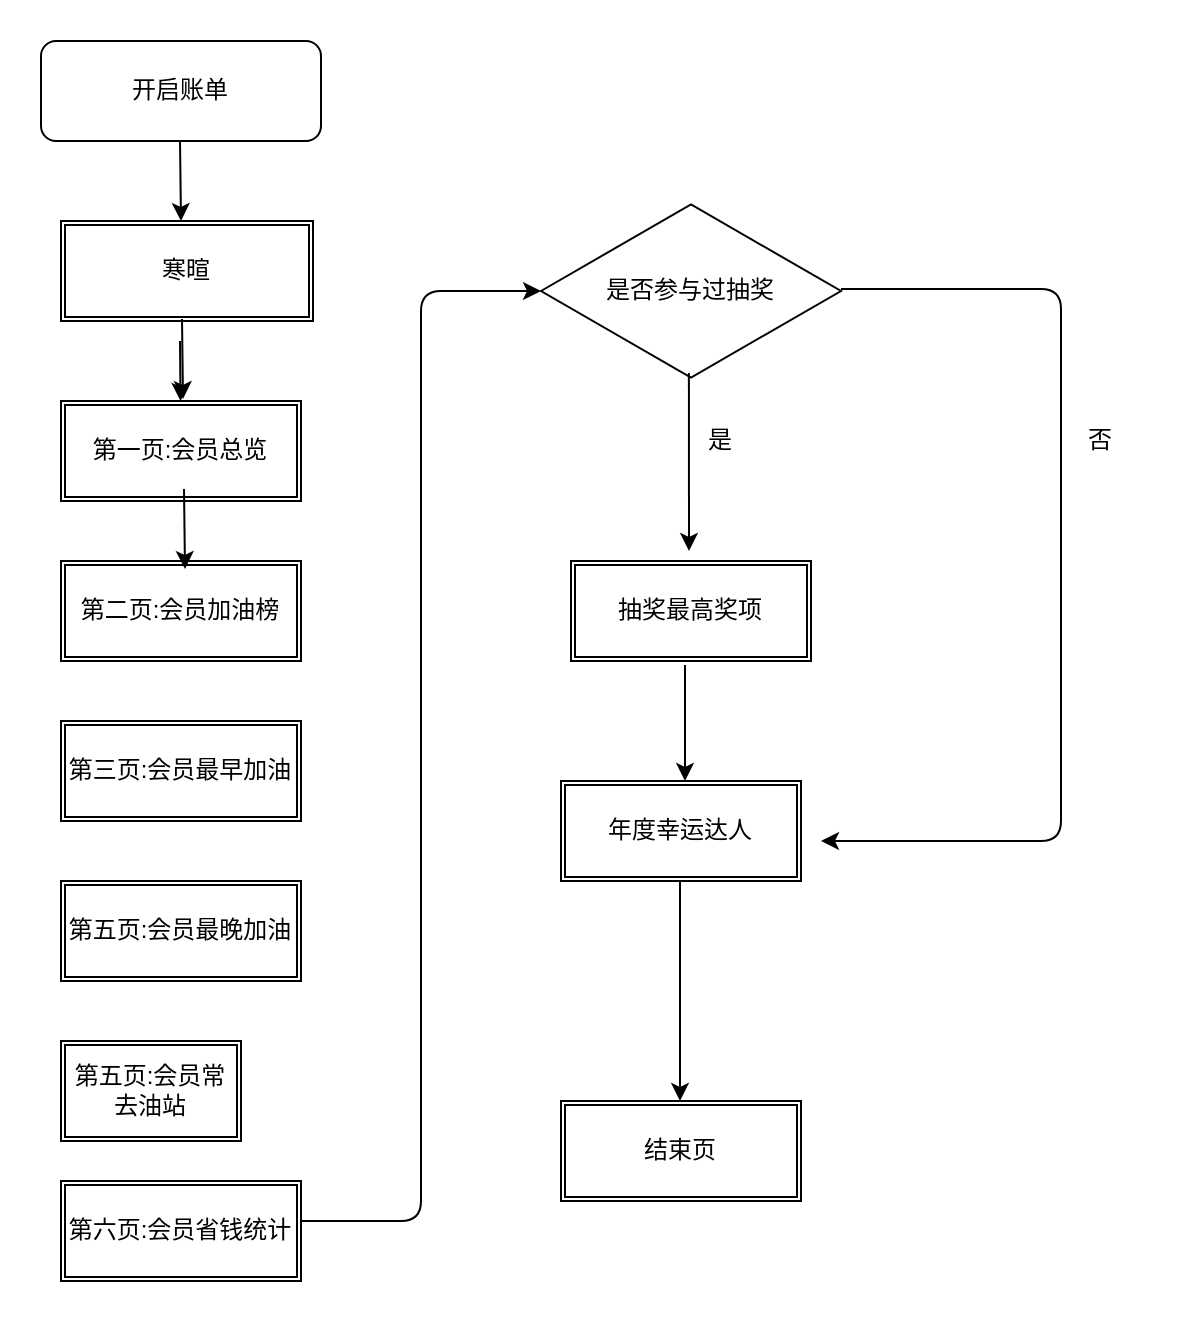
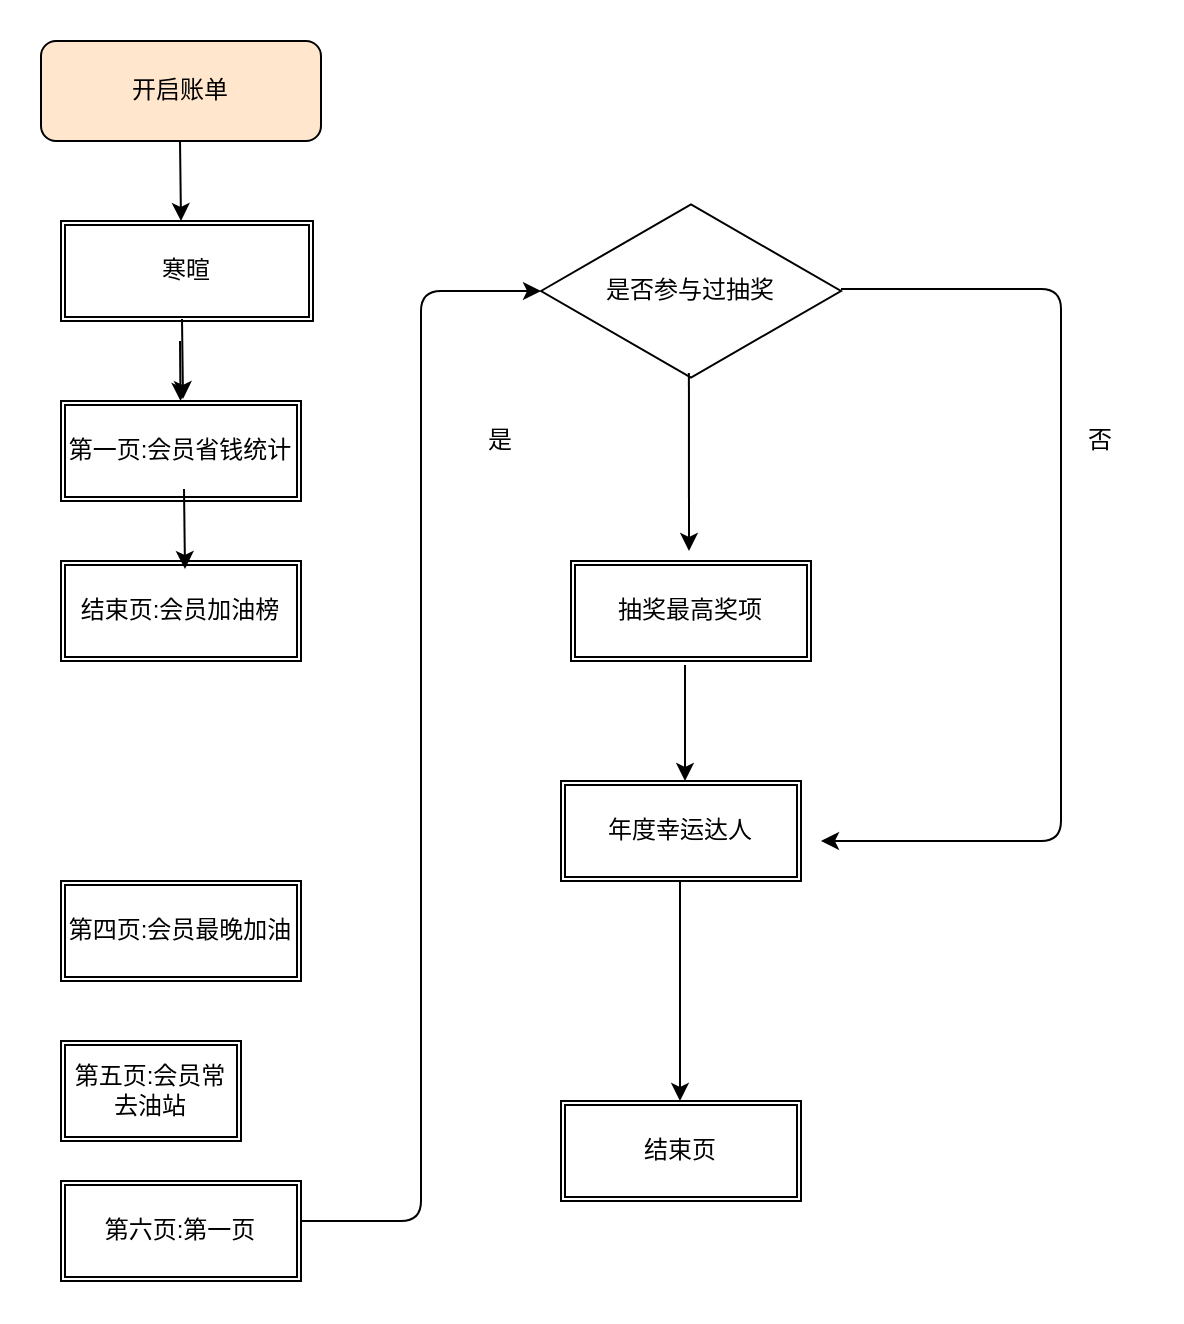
  <mxCell id="0" />
  <mxCell id="1" parent="0" />
- <mxCell id="2" value="开启账单" style="rounded=1;whiteSpace=wrap;html=1;" vertex="1" parent="1"><mxGeometry x="20" y="20" width="140" height="50" as="geometry" /></mxCell>
+ <mxCell id="2" value="开启账单" style="rounded=1;whiteSpace=wrap;html=1;fillColor=#ffe6cc;" vertex="1" parent="1"><mxGeometry x="20" y="20" width="140" height="50" as="geometry" /></mxCell>
  <mxCell id="3" value="寒暄" style="shape=ext;double=1;rounded=0;whiteSpace=wrap;html=1;" vertex="1" parent="1"><mxGeometry x="30" y="110" width="126" height="50" as="geometry" /></mxCell>
- <mxCell id="4" value="第一页:会员总览" style="shape=ext;double=1;rounded=0;whiteSpace=wrap;html=1;" vertex="1" parent="1"><mxGeometry x="30" y="200" width="120" height="50" as="geometry" /></mxCell>
- <mxCell id="5" value="第二页:会员加油榜" style="shape=ext;double=1;rounded=0;whiteSpace=wrap;html=1;" vertex="1" parent="1"><mxGeometry x="30" y="280" width="120" height="50" as="geometry" /></mxCell>
- <mxCell id="6" value="第三页:会员最早加油" style="shape=ext;double=1;rounded=0;whiteSpace=wrap;html=1;" vertex="1" parent="1"><mxGeometry x="30" y="360" width="120" height="50" as="geometry" /></mxCell>
- <mxCell id="7" value="第五页:会员最晚加油" style="shape=ext;double=1;rounded=0;whiteSpace=wrap;html=1;" vertex="1" parent="1"><mxGeometry x="30" y="440" width="120" height="50" as="geometry" /></mxCell>
+ <mxCell id="4" value="第一页:会员省钱统计" style="shape=ext;double=1;rounded=0;whiteSpace=wrap;html=1;" vertex="1" parent="1"><mxGeometry x="30" y="200" width="120" height="50" as="geometry" /></mxCell>
+ <mxCell id="5" value="结束页:会员加油榜" style="shape=ext;double=1;rounded=0;whiteSpace=wrap;html=1;" vertex="1" parent="1"><mxGeometry x="30" y="280" width="120" height="50" as="geometry" /></mxCell>
+ <mxCell id="7" value="第四页:会员最晚加油" style="shape=ext;double=1;rounded=0;whiteSpace=wrap;html=1;" vertex="1" parent="1"><mxGeometry x="30" y="440" width="120" height="50" as="geometry" /></mxCell>
  <mxCell id="8" value="第五页:会员常去油站" style="shape=ext;double=1;rounded=0;whiteSpace=wrap;html=1;" vertex="1" parent="1"><mxGeometry x="30" y="520" width="90" height="50" as="geometry" /></mxCell>
- <mxCell id="9" value="第六页:会员省钱统计" style="shape=ext;double=1;rounded=0;whiteSpace=wrap;html=1;" vertex="1" parent="1"><mxGeometry x="30" y="590" width="120" height="50" as="geometry" /></mxCell>
+ <mxCell id="9" value="第六页:第一页" style="shape=ext;double=1;rounded=0;whiteSpace=wrap;html=1;" vertex="1" parent="1"><mxGeometry x="30" y="590" width="120" height="50" as="geometry" /></mxCell>
  <mxCell id="10" value="是否参与过抽奖" style="html=1;whiteSpace=wrap;aspect=fixed;shape=isoRectangle;" vertex="1" parent="1"><mxGeometry x="270" y="100" width="150" height="90" as="geometry" /></mxCell>
  <mxCell id="11" value="" style="edgeStyle=elbowEdgeStyle;elbow=horizontal;endArrow=classic;html=1;" edge="1" parent="1" target="10"><mxGeometry width="50" height="50" relative="1" as="geometry"><mxPoint x="150" y="610" as="sourcePoint" /><mxPoint x="200" y="560" as="targetPoint" /></mxGeometry></mxCell>
  <mxCell id="12" value="" style="endArrow=classic;html=1;exitX=0.493;exitY=1.011;exitDx=0;exitDy=0;exitPerimeter=0;" edge="1" parent="1"><mxGeometry width="50" height="50" relative="1" as="geometry"><mxPoint x="343.95" y="185.99" as="sourcePoint" /><mxPoint x="344" y="275" as="targetPoint" /></mxGeometry></mxCell>
- <mxCell id="13" value="是" style="text;html=1;strokeColor=none;fillColor=none;align=center;verticalAlign=middle;whiteSpace=wrap;rounded=0;" vertex="1" parent="1"><mxGeometry x="340" y="210" width="40" height="20" as="geometry" /></mxCell>
+ <mxCell id="13" value="是" style="text;html=1;strokeColor=none;fillColor=none;align=center;verticalAlign=middle;whiteSpace=wrap;rounded=0;" vertex="1" parent="1"><mxGeometry x="230" y="210" width="40" height="20" as="geometry" /></mxCell>
  <mxCell id="14" value="抽奖最高奖项" style="shape=ext;double=1;rounded=0;whiteSpace=wrap;html=1;" vertex="1" parent="1"><mxGeometry x="285" y="280" width="120" height="50" as="geometry" /></mxCell>
  <mxCell id="15" value="" style="endArrow=classic;html=1;exitX=1;exitY=0.489;exitDx=0;exitDy=0;exitPerimeter=0;" edge="1" parent="1" source="10"><mxGeometry width="50" height="50" relative="1" as="geometry"><mxPoint x="420" y="174" as="sourcePoint" /><mxPoint x="410" y="420" as="targetPoint" /><Array as="points"><mxPoint x="530" y="144" /><mxPoint x="530" y="420" /></Array></mxGeometry></mxCell>
  <mxCell id="16" value="否" style="text;html=1;strokeColor=none;fillColor=none;align=center;verticalAlign=middle;whiteSpace=wrap;rounded=0;" vertex="1" parent="1"><mxGeometry x="530" y="210" width="40" height="20" as="geometry" /></mxCell>
  <mxCell id="17" value="年度幸运达人" style="shape=ext;double=1;rounded=0;whiteSpace=wrap;html=1;" vertex="1" parent="1"><mxGeometry x="280" y="390" width="120" height="50" as="geometry" /></mxCell>
  <mxCell id="18" value="" style="endArrow=classic;html=1;" edge="1" parent="1"><mxGeometry width="50" height="50" relative="1" as="geometry"><mxPoint x="342" y="332" as="sourcePoint" /><mxPoint x="342" y="390" as="targetPoint" /></mxGeometry></mxCell>
  <mxCell id="19" value="" style="endArrow=classic;html=1;" edge="1" parent="1"><mxGeometry width="50" height="50" relative="1" as="geometry"><mxPoint x="339.5" y="440" as="sourcePoint" /><mxPoint x="339.5" y="550" as="targetPoint" /></mxGeometry></mxCell>
  <mxCell id="20" value="结束页" style="shape=ext;double=1;rounded=0;whiteSpace=wrap;html=1;" vertex="1" parent="1"><mxGeometry x="280" y="550" width="120" height="50" as="geometry" /></mxCell>
  <mxCell id="21" value="" style="endArrow=classic;html=1;" edge="1" parent="1"><mxGeometry width="50" height="50" relative="1" as="geometry"><mxPoint x="89.5" y="70" as="sourcePoint" /><mxPoint x="90" y="110" as="targetPoint" /></mxGeometry></mxCell>
  <mxCell id="22" value="" style="endArrow=classic;html=1;" edge="1" parent="1"><mxGeometry width="50" height="50" relative="1" as="geometry"><mxPoint x="90.5" y="159" as="sourcePoint" /><mxPoint x="91" y="199" as="targetPoint" /></mxGeometry></mxCell>
  <mxCell id="23" value="" style="endArrow=classic;html=1;" edge="1" parent="1"><mxGeometry width="50" height="50" relative="1" as="geometry"><mxPoint x="91.5" y="244" as="sourcePoint" /><mxPoint x="92" y="284" as="targetPoint" /></mxGeometry></mxCell>
  <mxCell id="24" value="" style="endArrow=classic;html=1;" edge="1" parent="1" target="4"><mxGeometry width="50" height="50" relative="1" as="geometry"><mxPoint x="89.5" y="170" as="sourcePoint" /><mxPoint x="90" y="210" as="targetPoint" /></mxGeometry></mxCell>
